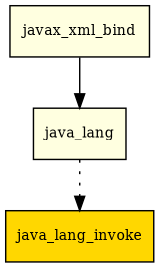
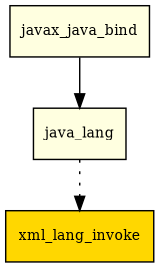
  digraph {
    node [fillcolor=lightyellow fontsize=10.0 shape=box style=filled]
-   javax_xml_bind
+   javax_xml_bind [label=javax_java_bind]
    java_lang
-   java_lang_invoke [fillcolor=gold]
+   java_lang_invoke [fillcolor=gold label=xml_lang_invoke]
    javax_xml_bind -> java_lang [style=solid]
    java_lang -> java_lang_invoke [style=dotted]
  }
